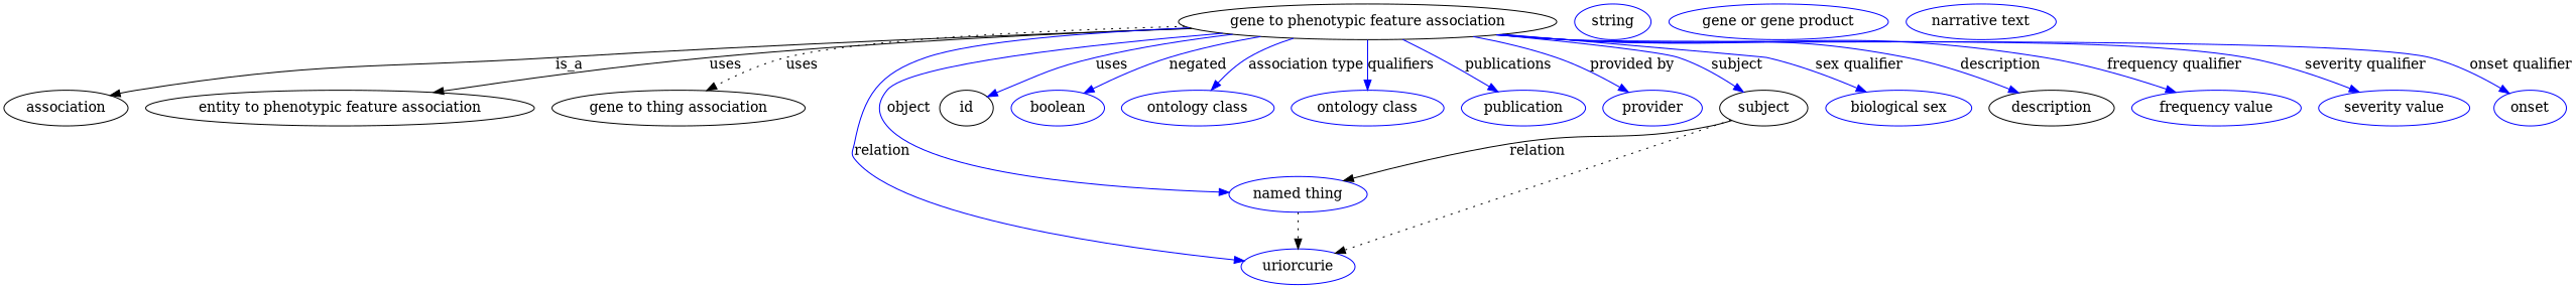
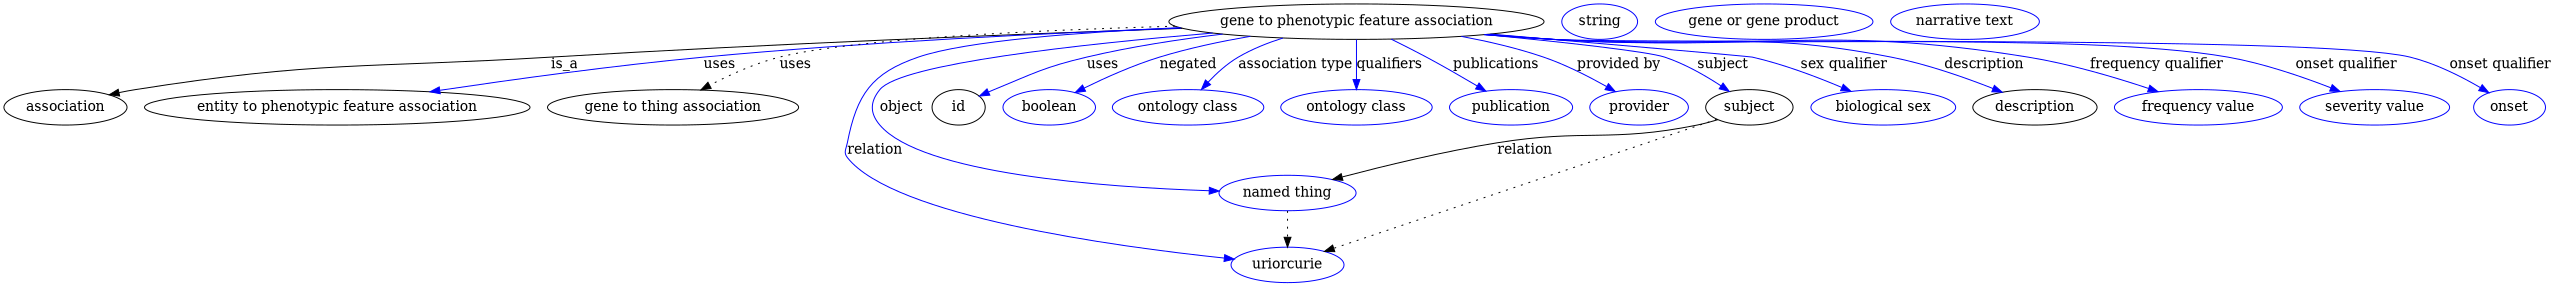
  digraph {
    node [color=blue]
    edge [style=solid color=blue]
    n1 [height=0.5 label="gene to phenotypic feature association" width=4.0621 color=""]
    association [height=0.5 width=1.3902 color=""]
    "entity to phenotypic feature association" [height=0.5 width=4.1524 color=""]
    "gene to thing association" [height=0.5 width=2.7442 color=""]
    n5 [height=0.5 label=uriorcurie width=1.2638]
    n6 [height=0.5 label="named thing" width=1.5346]
    id [height=0.5 width=0.75 color=""]
    n8 [height=0.5 label=boolean width=1.0652]
    n9 [height=0.5 label="ontology class" width=1.7151]
    n10 [height=0.5 label="ontology class" width=1.7151]
    n11 [height=0.5 label=publication width=1.3902]
    n12 [height=0.5 label=provider width=1.1193]
    subject [height=0.5 width=0.99297 color=""]
    n14 [height=0.5 label="biological sex" width=1.661]
    description [height=0.5 width=1.3902 color=""]
    n16 [height=0.5 label="frequency value" width=1.8776]
    n17 [height=0.5 label="severity value" width=1.661]
    n18 [height=0.5 label=onset width=0.81243]
    n19 [height=0.5 label=string width=0.84854]
    n20 [height=0.5 label="gene or gene product" width=2.3651]
    n21 [height=0.5 label="narrative text" width=1.6068]
    n1 -> association [label=is_a style="" color=""]
-   n1 -> "entity to phenotypic feature association" [label=uses style="" color=""]
+   n1 -> "entity to phenotypic feature association" [label=uses style=""]
    n1 -> "gene to thing association" [label=uses style=dotted color=""]
    n1 -> n5 [label=relation]
    n1 -> n6 [label=object]
    n1 -> id [label=uses]
    n1 -> n8 [label=negated]
    n1 -> n9 [label="association type"]
    n1 -> n10 [label=qualifiers]
    n1 -> n11 [label=publications]
    n1 -> n12 [label="provided by"]
    n1 -> subject [label=subject]
    n1 -> n14 [label="sex qualifier"]
    n1 -> description [label=description]
    n1 -> n16 [label="frequency qualifier"]
-   n1 -> n17 [label="severity qualifier"]
+   n1 -> n17 [label="onset qualifier"]
    n1 -> n18 [label="onset qualifier"]
    n6 -> n5 [style=dotted color=""]
    subject -> n5 [style=dotted color=""]
    subject -> n6 [label=relation style="" color=""]
  }
